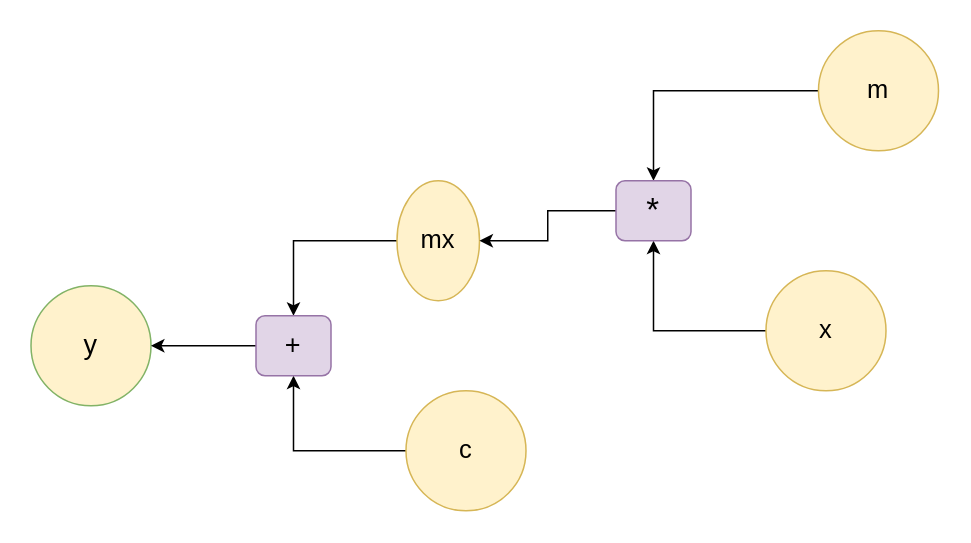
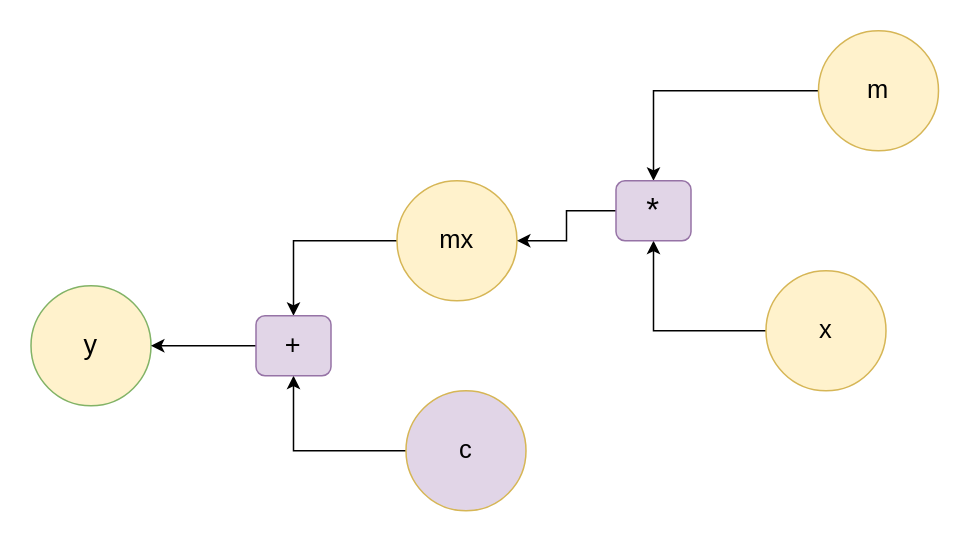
  <mxCell id="0" />
  <mxCell id="1" parent="0" />
  <mxCell id="2" value="&lt;font style=&quot;font-size: 18px;&quot;&gt;y&lt;/font&gt;" style="ellipse;whiteSpace=wrap;html=1;aspect=fixed;fillColor=#fff2cc;strokeColor=#82b366;" vertex="1" parent="1"><mxGeometry x="20" y="190" width="80" height="80" as="geometry" /></mxCell>
  <mxCell id="3" style="edgeStyle=orthogonalEdgeStyle;rounded=0;orthogonalLoop=1;jettySize=auto;html=1;entryX=0.5;entryY=0;entryDx=0;entryDy=0;" edge="1" parent="1" source="4" target="8"><mxGeometry relative="1" as="geometry" /></mxCell>
- <mxCell id="4" value="&lt;font style=&quot;font-size: 17px;&quot;&gt;mx&lt;/font&gt;" style="ellipse;whiteSpace=wrap;html=1;aspect=fixed;fillColor=#fff2cc;strokeColor=#d6b656;" vertex="1" parent="1"><mxGeometry x="264" y="120" width="55" height="80" as="geometry" /></mxCell>
+ <mxCell id="4" value="&lt;font style=&quot;font-size: 17px;&quot;&gt;mx&lt;/font&gt;" style="ellipse;whiteSpace=wrap;html=1;aspect=fixed;fillColor=#fff2cc;strokeColor=#d6b656;" vertex="1" parent="1"><mxGeometry x="264" y="120" width="80" height="80" as="geometry" /></mxCell>
  <mxCell id="5" style="edgeStyle=orthogonalEdgeStyle;rounded=0;orthogonalLoop=1;jettySize=auto;html=1;entryX=0.5;entryY=1;entryDx=0;entryDy=0;" edge="1" parent="1" source="6" target="8"><mxGeometry relative="1" as="geometry" /></mxCell>
- <mxCell id="6" value="&lt;font style=&quot;font-size: 17px;&quot;&gt;c&lt;/font&gt;" style="ellipse;whiteSpace=wrap;html=1;aspect=fixed;fillColor=#fff2cc;strokeColor=#d6b656;" vertex="1" parent="1"><mxGeometry x="270" y="260" width="80" height="80" as="geometry" /></mxCell>
+ <mxCell id="6" value="&lt;font style=&quot;font-size: 17px;&quot;&gt;c&lt;/font&gt;" style="ellipse;whiteSpace=wrap;html=1;aspect=fixed;fillColor=#e1d5e7;strokeColor=#d6b656;" vertex="1" parent="1"><mxGeometry x="270" y="260" width="80" height="80" as="geometry" /></mxCell>
  <mxCell id="7" style="edgeStyle=orthogonalEdgeStyle;rounded=0;orthogonalLoop=1;jettySize=auto;html=1;entryX=1;entryY=0.5;entryDx=0;entryDy=0;" edge="1" parent="1" source="8" target="2"><mxGeometry relative="1" as="geometry" /></mxCell>
  <mxCell id="8" value="&lt;font style=&quot;font-size: 18px;&quot;&gt;+&lt;/font&gt;" style="rounded=1;whiteSpace=wrap;html=1;fillColor=#e1d5e7;strokeColor=#9673a6;" vertex="1" parent="1"><mxGeometry x="170" y="210" width="50" height="40" as="geometry" /></mxCell>
  <mxCell id="9" style="edgeStyle=orthogonalEdgeStyle;rounded=0;orthogonalLoop=1;jettySize=auto;html=1;entryX=0.5;entryY=0;entryDx=0;entryDy=0;" edge="1" parent="1" source="10" target="14"><mxGeometry relative="1" as="geometry" /></mxCell>
  <mxCell id="10" value="&lt;font style=&quot;font-size: 17px;&quot;&gt;m&lt;/font&gt;" style="ellipse;whiteSpace=wrap;html=1;aspect=fixed;fillColor=#fff2cc;strokeColor=#d6b656;" vertex="1" parent="1"><mxGeometry x="545" y="20" width="80" height="80" as="geometry" /></mxCell>
  <mxCell id="11" style="edgeStyle=orthogonalEdgeStyle;rounded=0;orthogonalLoop=1;jettySize=auto;html=1;entryX=0.5;entryY=1;entryDx=0;entryDy=0;" edge="1" parent="1" source="12" target="14"><mxGeometry relative="1" as="geometry" /></mxCell>
  <mxCell id="12" value="&lt;font style=&quot;font-size: 17px;&quot;&gt;x&lt;/font&gt;" style="ellipse;whiteSpace=wrap;html=1;aspect=fixed;fillColor=#fff2cc;strokeColor=#d6b656;" vertex="1" parent="1"><mxGeometry x="510" y="180" width="80" height="80" as="geometry" /></mxCell>
  <mxCell id="13" style="edgeStyle=orthogonalEdgeStyle;rounded=0;orthogonalLoop=1;jettySize=auto;html=1;entryX=1;entryY=0.5;entryDx=0;entryDy=0;" edge="1" parent="1" source="14" target="4"><mxGeometry relative="1" as="geometry" /></mxCell>
  <mxCell id="14" value="&lt;font style=&quot;font-size: 22px;&quot;&gt;*&lt;/font&gt;" style="rounded=1;whiteSpace=wrap;html=1;fillColor=#e1d5e7;strokeColor=#9673a6;" vertex="1" parent="1"><mxGeometry x="410" y="120" width="50" height="40" as="geometry" /></mxCell>
